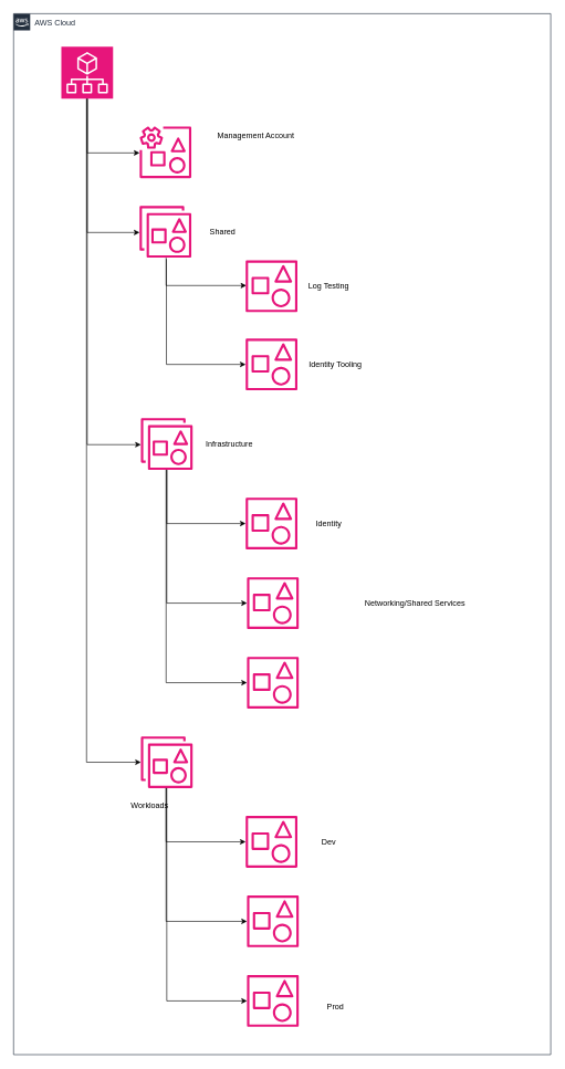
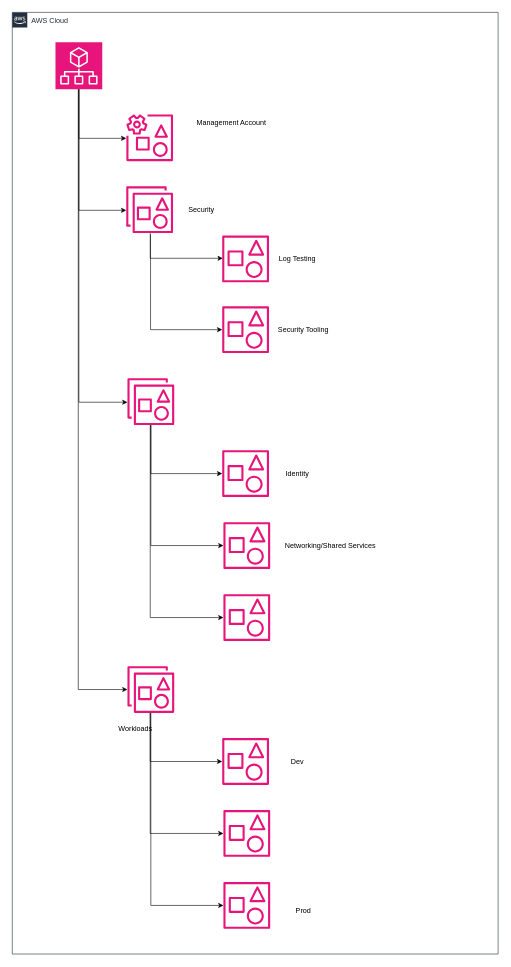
  <mxCell id="0" />
  <mxCell id="1" parent="0" />
  <mxCell id="2" value="AWS Cloud" style="points=[[0,0],[0.25,0],[0.5,0],[0.75,0],[1,0],[1,0.25],[1,0.5],[1,0.75],[1,1],[0.75,1],[0.5,1],[0.25,1],[0,1],[0,0.75],[0,0.5],[0,0.25]];outlineConnect=0;gradientColor=none;html=1;whiteSpace=wrap;fontSize=12;fontStyle=0;container=1;pointerEvents=0;collapsible=0;recursiveResize=0;shape=mxgraph.aws4.group;grIcon=mxgraph.aws4.group_aws_cloud_alt;strokeColor=#232F3E;fillColor=none;verticalAlign=top;align=left;spacingLeft=30;fontColor=#232F3E;dashed=0;" parent="1" vertex="1"><mxGeometry x="20" y="20" width="810" height="1570" as="geometry" /></mxCell>
  <mxCell id="3" style="edgeStyle=orthogonalEdgeStyle;rounded=0;orthogonalLoop=1;jettySize=auto;html=1;exitX=0.5;exitY=1;exitDx=0;exitDy=0;exitPerimeter=0;" edge="1" parent="2" source="6" target="10"><mxGeometry relative="1" as="geometry"><mxPoint x="40" y="330" as="sourcePoint" /><mxPoint x="119" y="551" as="targetPoint" /><Array as="points"><mxPoint x="111" y="330" /></Array></mxGeometry></mxCell>
  <mxCell id="4" style="edgeStyle=orthogonalEdgeStyle;rounded=0;orthogonalLoop=1;jettySize=auto;html=1;exitX=0.5;exitY=1;exitDx=0;exitDy=0;exitPerimeter=0;" edge="1" parent="2" source="6" target="21"><mxGeometry relative="1" as="geometry"><Array as="points"><mxPoint x="111" y="650" /></Array></mxGeometry></mxCell>
  <mxCell id="5" style="edgeStyle=orthogonalEdgeStyle;rounded=0;orthogonalLoop=1;jettySize=auto;html=1;" edge="1" parent="2" source="6" target="27"><mxGeometry relative="1" as="geometry"><Array as="points"><mxPoint x="110" y="1129" /></Array></mxGeometry></mxCell>
  <mxCell id="6" value="" style="sketch=0;points=[[0,0,0],[0.25,0,0],[0.5,0,0],[0.75,0,0],[1,0,0],[0,1,0],[0.25,1,0],[0.5,1,0],[0.75,1,0],[1,1,0],[0,0.25,0],[0,0.5,0],[0,0.75,0],[1,0.25,0],[1,0.5,0],[1,0.75,0]];points=[[0,0,0],[0.25,0,0],[0.5,0,0],[0.75,0,0],[1,0,0],[0,1,0],[0.25,1,0],[0.5,1,0],[0.75,1,0],[1,1,0],[0,0.25,0],[0,0.5,0],[0,0.75,0],[1,0.25,0],[1,0.5,0],[1,0.75,0]];outlineConnect=0;fontColor=#232F3E;fillColor=#E7157B;strokeColor=#ffffff;dashed=0;verticalLabelPosition=bottom;verticalAlign=top;align=center;html=1;fontSize=12;fontStyle=0;aspect=fixed;shape=mxgraph.aws4.resourceIcon;resIcon=mxgraph.aws4.organizations;" parent="2" vertex="1"><mxGeometry x="72" y="50" width="78" height="78" as="geometry" /></mxCell>
  <mxCell id="7" value="" style="sketch=0;outlineConnect=0;fontColor=#232F3E;gradientColor=none;fillColor=#E7157B;strokeColor=none;dashed=0;verticalLabelPosition=bottom;verticalAlign=top;align=center;html=1;fontSize=12;fontStyle=0;aspect=fixed;pointerEvents=1;shape=mxgraph.aws4.organizations_management_account2;movable=1;resizable=1;rotatable=1;deletable=1;editable=1;locked=0;connectable=1;" parent="2" vertex="1"><mxGeometry x="190" y="170" width="78" height="78" as="geometry" /></mxCell>
  <mxCell id="8" style="edgeStyle=orthogonalEdgeStyle;rounded=0;orthogonalLoop=1;jettySize=auto;html=1;" edge="1" parent="2"><mxGeometry relative="1" as="geometry"><mxPoint x="230" y="368" as="sourcePoint" /><mxPoint x="351" y="410" as="targetPoint" /><Array as="points"><mxPoint x="230" y="410" /></Array></mxGeometry></mxCell>
  <mxCell id="9" style="edgeStyle=orthogonalEdgeStyle;rounded=0;orthogonalLoop=1;jettySize=auto;html=1;exitX=0.519;exitY=1.026;exitDx=0;exitDy=0;exitPerimeter=0;" edge="1" parent="2" source="10" target="16"><mxGeometry relative="1" as="geometry"><mxPoint x="110" y="530" as="sourcePoint" /><mxPoint x="231" y="691" as="targetPoint" /><Array as="points"><mxPoint x="231" y="529" /></Array></mxGeometry></mxCell>
  <mxCell id="10" value="" style="sketch=0;outlineConnect=0;fontColor=#232F3E;gradientColor=none;fillColor=#E7157B;strokeColor=none;dashed=0;verticalLabelPosition=bottom;verticalAlign=top;align=center;html=1;fontSize=12;fontStyle=0;aspect=fixed;pointerEvents=1;shape=mxgraph.aws4.organizations_organizational_unit2;" parent="2" vertex="1"><mxGeometry x="190" y="290" width="78" height="78" as="geometry" /></mxCell>
  <mxCell id="11" value="" style="sketch=0;outlineConnect=0;fontColor=#232F3E;gradientColor=none;fillColor=#E7157B;strokeColor=none;dashed=0;verticalLabelPosition=bottom;verticalAlign=top;align=center;html=1;fontSize=12;fontStyle=0;aspect=fixed;pointerEvents=1;shape=mxgraph.aws4.organizations_account2;" parent="2" vertex="1"><mxGeometry x="350" y="372" width="78" height="78" as="geometry" /></mxCell>
- <mxCell id="12" value="Shared" style="text;html=1;align=center;verticalAlign=middle;resizable=0;points=[];autosize=1;strokeColor=none;fillColor=none;" vertex="1" parent="2"><mxGeometry x="280" y="314" width="70" height="30" as="geometry" /></mxCell>
+ <mxCell id="12" value="Security" style="text;html=1;align=center;verticalAlign=middle;resizable=0;points=[];autosize=1;strokeColor=none;fillColor=none;" vertex="1" parent="2"><mxGeometry x="280" y="314" width="70" height="30" as="geometry" /></mxCell>
  <mxCell id="13" value="&lt;div&gt;Management Account&lt;/div&gt;" style="text;html=1;align=center;verticalAlign=middle;resizable=1;points=[];autosize=1;strokeColor=none;fillColor=none;movable=1;rotatable=1;deletable=1;editable=1;locked=0;connectable=1;" vertex="1" parent="2"><mxGeometry x="295" y="169" width="140" height="30" as="geometry" /></mxCell>
  <mxCell id="14" value="" style="edgeStyle=orthogonalEdgeStyle;rounded=0;orthogonalLoop=1;jettySize=auto;html=1;" edge="1" parent="2" source="6" target="7"><mxGeometry relative="1" as="geometry"><Array as="points"><mxPoint x="111" y="210" /></Array></mxGeometry></mxCell>
  <mxCell id="15" value="&lt;div&gt;Log Testing&lt;/div&gt;" style="text;html=1;align=center;verticalAlign=middle;resizable=0;points=[];autosize=1;strokeColor=none;fillColor=none;" vertex="1" parent="2"><mxGeometry x="430" y="396" width="90" height="30" as="geometry" /></mxCell>
  <mxCell id="16" value="" style="sketch=0;outlineConnect=0;fontColor=#232F3E;gradientColor=none;fillColor=#E7157B;strokeColor=none;dashed=0;verticalLabelPosition=bottom;verticalAlign=top;align=center;html=1;fontSize=12;fontStyle=0;aspect=fixed;pointerEvents=1;shape=mxgraph.aws4.organizations_account2;" vertex="1" parent="2"><mxGeometry x="350" y="490" width="78" height="78" as="geometry" /></mxCell>
- <mxCell id="17" value="Identity Tooling" style="text;html=1;align=center;verticalAlign=middle;resizable=0;points=[];autosize=1;strokeColor=none;fillColor=none;" vertex="1" parent="2"><mxGeometry x="430" y="514" width="110" height="30" as="geometry" /></mxCell>
+ <mxCell id="17" value="Security Tooling" style="text;html=1;align=center;verticalAlign=middle;resizable=0;points=[];autosize=1;strokeColor=none;fillColor=none;" vertex="1" parent="2"><mxGeometry x="430" y="514" width="110" height="30" as="geometry" /></mxCell>
  <mxCell id="18" style="edgeStyle=orthogonalEdgeStyle;rounded=0;orthogonalLoop=1;jettySize=auto;html=1;" edge="1" parent="2" source="21" target="23"><mxGeometry relative="1" as="geometry"><Array as="points"><mxPoint x="231" y="769" /></Array></mxGeometry></mxCell>
  <mxCell id="19" style="edgeStyle=orthogonalEdgeStyle;rounded=0;orthogonalLoop=1;jettySize=auto;html=1;" edge="1" parent="2" source="21" target="25"><mxGeometry relative="1" as="geometry"><Array as="points"><mxPoint x="231" y="889" /></Array></mxGeometry></mxCell>
  <mxCell id="20" style="edgeStyle=orthogonalEdgeStyle;rounded=0;orthogonalLoop=1;jettySize=auto;html=1;" edge="1" parent="2" source="21" target="29"><mxGeometry relative="1" as="geometry"><Array as="points"><mxPoint x="230" y="1009" /></Array></mxGeometry></mxCell>
  <mxCell id="21" value="" style="sketch=0;outlineConnect=0;fontColor=#232F3E;gradientColor=none;fillColor=#E7157B;strokeColor=none;dashed=0;verticalLabelPosition=bottom;verticalAlign=top;align=center;html=1;fontSize=12;fontStyle=0;aspect=fixed;pointerEvents=1;shape=mxgraph.aws4.organizations_organizational_unit2;" vertex="1" parent="2"><mxGeometry x="192" y="610" width="78" height="78" as="geometry" /></mxCell>
- <mxCell id="22" value="Infrastructure" style="text;html=1;align=center;verticalAlign=middle;resizable=0;points=[];autosize=1;strokeColor=none;fillColor=none;" vertex="1" parent="2"><mxGeometry x="280" y="634" width="90" height="30" as="geometry" /></mxCell>
  <mxCell id="23" value="" style="sketch=0;outlineConnect=0;fontColor=#232F3E;gradientColor=none;fillColor=#E7157B;strokeColor=none;dashed=0;verticalLabelPosition=bottom;verticalAlign=top;align=center;html=1;fontSize=12;fontStyle=0;aspect=fixed;pointerEvents=1;shape=mxgraph.aws4.organizations_account2;" vertex="1" parent="2"><mxGeometry x="350" y="730" width="78" height="78" as="geometry" /></mxCell>
  <mxCell id="24" value="Identity" style="text;html=1;align=center;verticalAlign=middle;resizable=0;points=[];autosize=1;strokeColor=none;fillColor=none;" vertex="1" parent="2"><mxGeometry x="445" y="754" width="60" height="30" as="geometry" /></mxCell>
  <mxCell id="25" value="" style="sketch=0;outlineConnect=0;fontColor=#232F3E;gradientColor=none;fillColor=#E7157B;strokeColor=none;dashed=0;verticalLabelPosition=bottom;verticalAlign=top;align=center;html=1;fontSize=12;fontStyle=0;aspect=fixed;pointerEvents=1;shape=mxgraph.aws4.organizations_account2;" vertex="1" parent="2"><mxGeometry x="352" y="850" width="78" height="78" as="geometry" /></mxCell>
- <mxCell id="26" value="Networking/Shared Services" style="text;html=1;align=center;verticalAlign=middle;resizable=0;points=[];autosize=1;strokeColor=none;fillColor=none;" vertex="1" parent="2"><mxGeometry x="520" y="874" width="170" height="30" as="geometry" /></mxCell>
+ <mxCell id="26" value="Networking/Shared Services" style="text;html=1;align=center;verticalAlign=middle;resizable=0;points=[];autosize=1;strokeColor=none;fillColor=none;" vertex="1" parent="2"><mxGeometry x="445" y="874" width="170" height="30" as="geometry" /></mxCell>
  <mxCell id="27" value="" style="sketch=0;outlineConnect=0;fontColor=#232F3E;gradientColor=none;fillColor=#E7157B;strokeColor=none;dashed=0;verticalLabelPosition=bottom;verticalAlign=top;align=center;html=1;fontSize=12;fontStyle=0;aspect=fixed;pointerEvents=1;shape=mxgraph.aws4.organizations_organizational_unit2;" vertex="1" parent="2"><mxGeometry x="192" y="1090" width="78" height="78" as="geometry" /></mxCell>
  <mxCell id="28" value="Workloads" style="text;html=1;align=center;verticalAlign=middle;resizable=0;points=[];autosize=1;strokeColor=none;fillColor=none;" vertex="1" parent="2"><mxGeometry x="165" y="1179" width="80" height="30" as="geometry" /></mxCell>
  <mxCell id="29" value="" style="sketch=0;outlineConnect=0;fontColor=#232F3E;gradientColor=none;fillColor=#E7157B;strokeColor=none;dashed=0;verticalLabelPosition=bottom;verticalAlign=top;align=center;html=1;fontSize=12;fontStyle=0;aspect=fixed;pointerEvents=1;shape=mxgraph.aws4.organizations_account2;" vertex="1" parent="2"><mxGeometry x="352" y="970" width="78" height="78" as="geometry" /></mxCell>
  <mxCell id="30" value="" style="sketch=0;outlineConnect=0;fontColor=#232F3E;gradientColor=none;fillColor=#E7157B;strokeColor=none;dashed=0;verticalLabelPosition=bottom;verticalAlign=top;align=center;html=1;fontSize=12;fontStyle=0;aspect=fixed;pointerEvents=1;shape=mxgraph.aws4.organizations_account2;" vertex="1" parent="1"><mxGeometry x="370" y="1230" width="78" height="78" as="geometry" /></mxCell>
  <mxCell id="31" value="Dev" style="text;html=1;align=center;verticalAlign=middle;resizable=0;points=[];autosize=1;strokeColor=none;fillColor=none;" vertex="1" parent="1"><mxGeometry x="475" y="1254" width="40" height="30" as="geometry" /></mxCell>
  <mxCell id="32" value="" style="sketch=0;outlineConnect=0;fontColor=#232F3E;gradientColor=none;fillColor=#E7157B;strokeColor=none;dashed=0;verticalLabelPosition=bottom;verticalAlign=top;align=center;html=1;fontSize=12;fontStyle=0;aspect=fixed;pointerEvents=1;shape=mxgraph.aws4.organizations_account2;" vertex="1" parent="1"><mxGeometry x="372" y="1350" width="78" height="78" as="geometry" /></mxCell>
  <mxCell id="33" value="" style="sketch=0;outlineConnect=0;fontColor=#232F3E;gradientColor=none;fillColor=#E7157B;strokeColor=none;dashed=0;verticalLabelPosition=bottom;verticalAlign=top;align=center;html=1;fontSize=12;fontStyle=0;aspect=fixed;pointerEvents=1;shape=mxgraph.aws4.organizations_account2;" vertex="1" parent="1"><mxGeometry x="372" y="1470" width="78" height="78" as="geometry" /></mxCell>
  <mxCell id="34" value="Prod" style="text;html=1;align=center;verticalAlign=middle;resizable=0;points=[];autosize=1;strokeColor=none;fillColor=none;" vertex="1" parent="1"><mxGeometry x="480" y="1503" width="50" height="30" as="geometry" /></mxCell>
  <mxCell id="35" style="edgeStyle=orthogonalEdgeStyle;rounded=0;orthogonalLoop=1;jettySize=auto;html=1;" edge="1" parent="1" source="27" target="30"><mxGeometry relative="1" as="geometry"><Array as="points"><mxPoint x="250" y="1269" /></Array></mxGeometry></mxCell>
  <mxCell id="36" style="edgeStyle=orthogonalEdgeStyle;rounded=0;orthogonalLoop=1;jettySize=auto;html=1;" edge="1" parent="1" source="27" target="32"><mxGeometry relative="1" as="geometry"><Array as="points"><mxPoint x="250" y="1389" /></Array></mxGeometry></mxCell>
  <mxCell id="37" style="edgeStyle=orthogonalEdgeStyle;rounded=0;orthogonalLoop=1;jettySize=auto;html=1;" edge="1" parent="1" source="27" target="33"><mxGeometry relative="1" as="geometry"><Array as="points"><mxPoint x="251" y="1509" /></Array></mxGeometry></mxCell>
